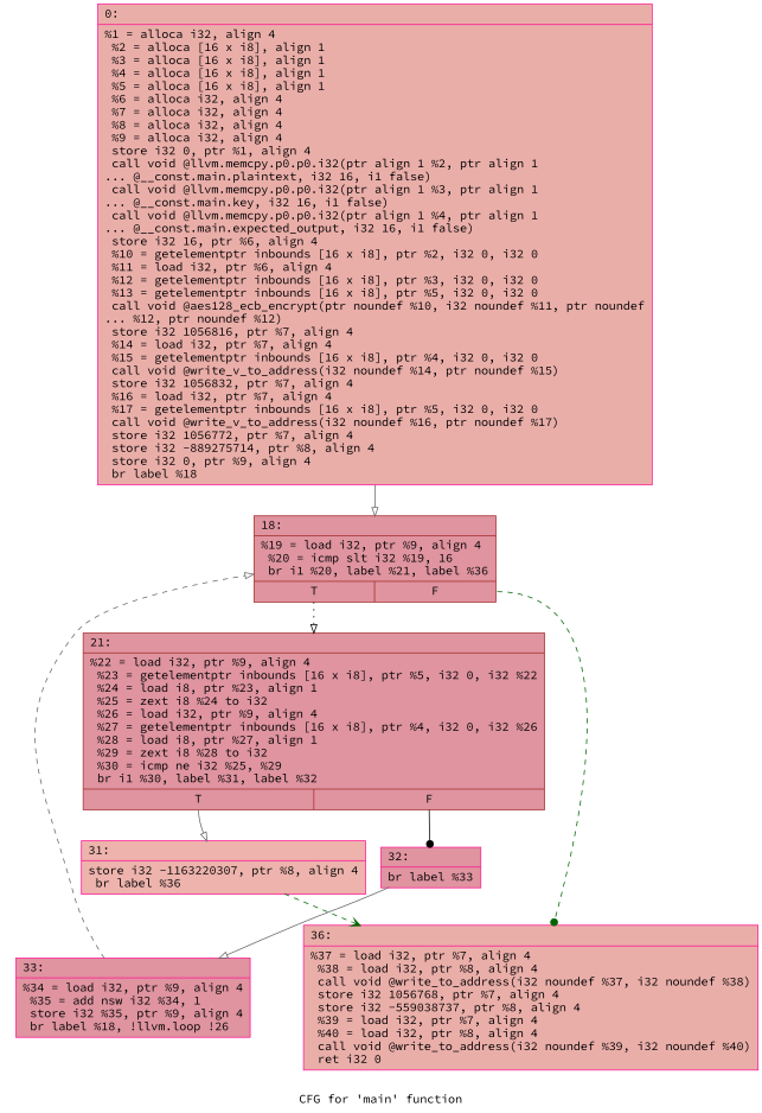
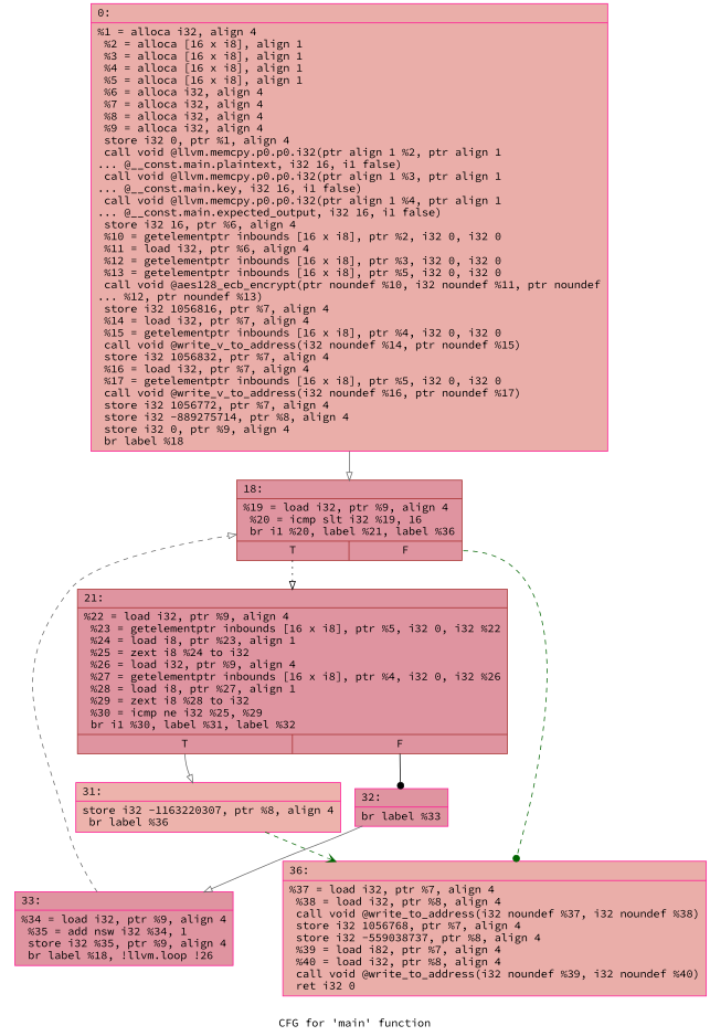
  digraph {
    fontname="Source Code Pro"
    label="CFG for 'main' function"
    node [color=deeppink fillcolor="#b70d2870" fontname="Source Code Pro" shape=record style=filled]
    edge [arrowhead=onormal color=gray40 fontname="Source Code Pro" style=solid]
-   n1 [fillcolor="#d0473d70" label="{0:\l|  %1 = alloca i32, align 4\l  %2 = alloca [16 x i8], align 1\l  %3 = alloca [16 x i8], align 1\l  %4 = alloca [16 x i8], align 1\l  %5 = alloca [16 x i8], align 1\l  %6 = alloca i32, align 4\l  %7 = alloca i32, align 4\l  %8 = alloca i32, align 4\l  %9 = alloca i32, align 4\l  store i32 0, ptr %1, align 4\l  call void @llvm.memcpy.p0.p0.i32(ptr align 1 %2, ptr align 1\l... @__const.main.plaintext, i32 16, i1 false)\l  call void @llvm.memcpy.p0.p0.i32(ptr align 1 %3, ptr align 1\l... @__const.main.key, i32 16, i1 false)\l  call void @llvm.memcpy.p0.p0.i32(ptr align 1 %4, ptr align 1\l... @__const.main.expected_output, i32 16, i1 false)\l  store i32 16, ptr %6, align 4\l  %10 = getelementptr inbounds [16 x i8], ptr %2, i32 0, i32 0\l  %11 = load i32, ptr %6, align 4\l  %12 = getelementptr inbounds [16 x i8], ptr %3, i32 0, i32 0\l  %13 = getelementptr inbounds [16 x i8], ptr %5, i32 0, i32 0\l  call void @aes128_ecb_encrypt(ptr noundef %10, i32 noundef %11, ptr noundef\l... %12, ptr noundef %12)\l  store i32 1056816, ptr %7, align 4\l  %14 = load i32, ptr %7, align 4\l  %15 = getelementptr inbounds [16 x i8], ptr %4, i32 0, i32 0\l  call void @write_v_to_address(i32 noundef %14, ptr noundef %15)\l  store i32 1056832, ptr %7, align 4\l  %16 = load i32, ptr %7, align 4\l  %17 = getelementptr inbounds [16 x i8], ptr %5, i32 0, i32 0\l  call void @write_v_to_address(i32 noundef %16, ptr noundef %17)\l  store i32 1056772, ptr %7, align 4\l  store i32 -889275714, ptr %8, align 4\l  store i32 0, ptr %9, align 4\l  br label %18\l}"]
+   n1 [fillcolor="#d0473d70" label="{0:\l|  %1 = alloca i32, align 4\l  %2 = alloca [16 x i8], align 1\l  %3 = alloca [16 x i8], align 1\l  %4 = alloca [16 x i8], align 1\l  %5 = alloca [16 x i8], align 1\l  %6 = alloca i32, align 4\l  %7 = alloca i32, align 4\l  %8 = alloca i32, align 4\l  %9 = alloca i32, align 4\l  store i32 0, ptr %1, align 4\l  call void @llvm.memcpy.p0.p0.i32(ptr align 1 %2, ptr align 1\l... @__const.main.plaintext, i32 16, i1 false)\l  call void @llvm.memcpy.p0.p0.i32(ptr align 1 %3, ptr align 1\l... @__const.main.key, i32 16, i1 false)\l  call void @llvm.memcpy.p0.p0.i32(ptr align 1 %4, ptr align 1\l... @__const.main.expected_output, i32 16, i1 false)\l  store i32 16, ptr %6, align 4\l  %10 = getelementptr inbounds [16 x i8], ptr %2, i32 0, i32 0\l  %11 = load i32, ptr %6, align 4\l  %12 = getelementptr inbounds [16 x i8], ptr %3, i32 0, i32 0\l  %13 = getelementptr inbounds [16 x i8], ptr %5, i32 0, i32 0\l  call void @aes128_ecb_encrypt(ptr noundef %10, i32 noundef %11, ptr noundef\l... %12, ptr noundef %13)\l  store i32 1056816, ptr %7, align 4\l  %14 = load i32, ptr %7, align 4\l  %15 = getelementptr inbounds [16 x i8], ptr %4, i32 0, i32 0\l  call void @write_v_to_address(i32 noundef %14, ptr noundef %15)\l  store i32 1056832, ptr %7, align 4\l  %16 = load i32, ptr %7, align 4\l  %17 = getelementptr inbounds [16 x i8], ptr %5, i32 0, i32 0\l  call void @write_v_to_address(i32 noundef %16, ptr noundef %17)\l  store i32 1056772, ptr %7, align 4\l  store i32 -889275714, ptr %8, align 4\l  store i32 0, ptr %9, align 4\l  br label %18\l}"]
    n2 [color=brown label="{18:\l|  %19 = load i32, ptr %9, align 4\l  %20 = icmp slt i32 %19, 16\l  br i1 %20, label %21, label %36\l|{<s0>T|<s1>F}}"]
    n3 [color=brown label="{21:\l|  %22 = load i32, ptr %9, align 4\l  %23 = getelementptr inbounds [16 x i8], ptr %5, i32 0, i32 %22\l  %24 = load i8, ptr %23, align 1\l  %25 = zext i8 %24 to i32\l  %26 = load i32, ptr %9, align 4\l  %27 = getelementptr inbounds [16 x i8], ptr %4, i32 0, i32 %26\l  %28 = load i8, ptr %27, align 1\l  %29 = zext i8 %28 to i32\l  %30 = icmp ne i32 %25, %29\l  br i1 %30, label %31, label %32\l|{<s0>T|<s1>F}}"]
-   n4 [fillcolor="#d0473d70" label="{36:\l|  %37 = load i32, ptr %7, align 4\l  %38 = load i32, ptr %8, align 4\l  call void @write_to_address(i32 noundef %37, i32 noundef %38)\l  store i32 1056768, ptr %7, align 4\l  store i32 -559038737, ptr %8, align 4\l  %39 = load i32, ptr %7, align 4\l  %40 = load i32, ptr %8, align 4\l  call void @write_to_address(i32 noundef %39, i32 noundef %40)\l  ret i32 0\l}"]
+   n4 [fillcolor="#d0473d70" label="{36:\l|  %37 = load i32, ptr %7, align 4\l  %38 = load i32, ptr %8, align 4\l  call void @write_to_address(i32 noundef %37, i32 noundef %38)\l  store i32 1056768, ptr %7, align 4\l  store i32 -559038737, ptr %8, align 4\l  %39 = load i82, ptr %7, align 4\l  %40 = load i32, ptr %8, align 4\l  call void @write_to_address(i32 noundef %39, i32 noundef %40)\l  ret i32 0\l}"]
    n5 [fillcolor="#d6524470" label="{31:\l|  store i32 -1163220307, ptr %8, align 4\l  br label %36\l}"]
    n6 [label="{32:\l|  br label %33\l}"]
    n7 [label="{33:\l|  %34 = load i32, ptr %9, align 4\l  %35 = add nsw i32 %34, 1\l  store i32 %35, ptr %9, align 4\l  br label %18, !llvm.loop !26\l}"]
    n1 -> n2
    n2 -> n3 [color=black style=dotted tailport=s0]
    n2 -> n4 [arrowhead=dot color=darkgreen style=dashed tailport=s1]
    n3 -> n5 [tailport=s0]
    n3 -> n6 [arrowhead=dot color=black tailport=s1]
    n5 -> n4 [arrowhead=vee color=darkgreen style=dashed]
    n6 -> n7
    n7 -> n2 [style=dashed]
  }
